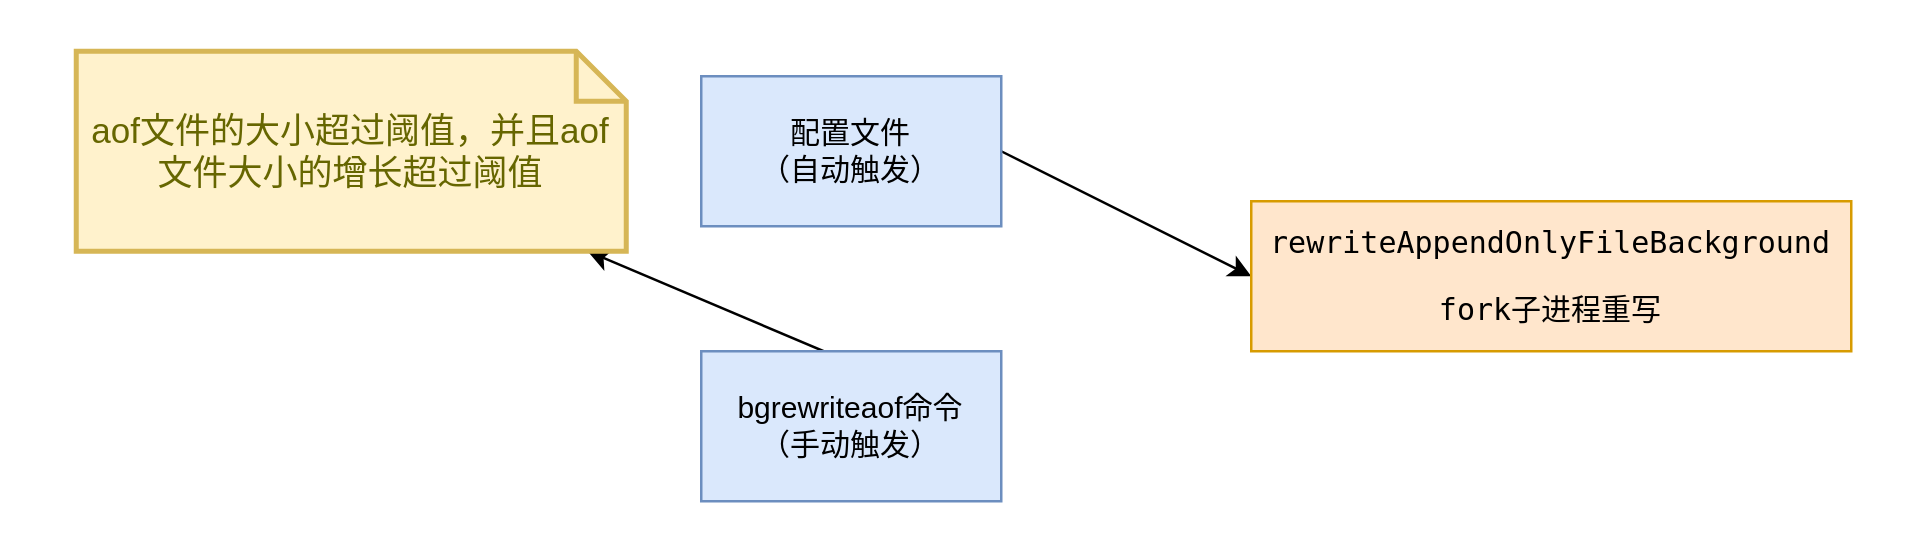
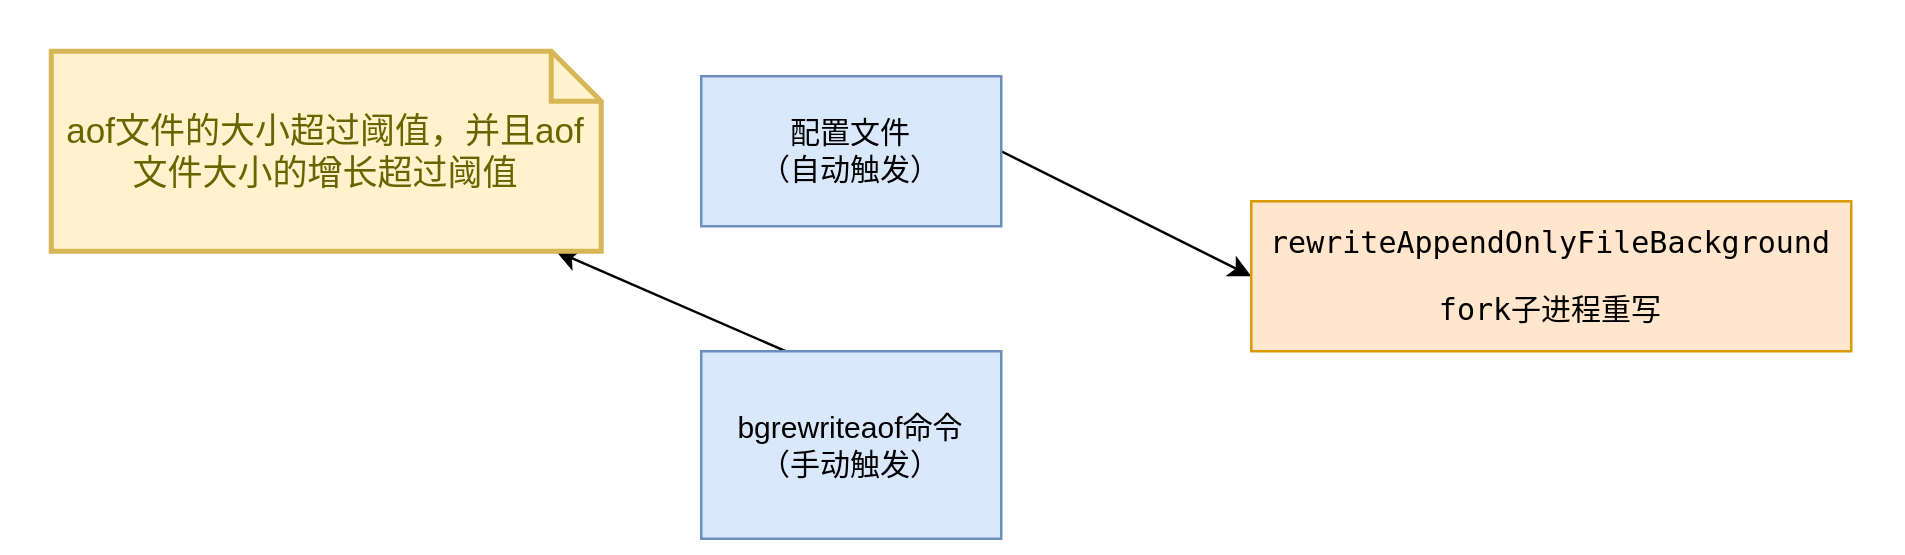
  <mxCell id="0" />
  <mxCell id="1" parent="0" />
  <mxCell id="2" style="edgeStyle=none;rounded=0;orthogonalLoop=1;jettySize=auto;html=1;exitX=1;exitY=0.5;exitDx=0;exitDy=0;" edge="1" parent="1" source="3" target="7"><mxGeometry relative="1" as="geometry" /></mxCell>
- <mxCell id="3" value="bgrewriteaof命令&lt;br&gt;（手动触发）" style="rounded=0;whiteSpace=wrap;html=1;fillColor=#dae8fc;strokeColor=#6c8ebf;" vertex="1" parent="1"><mxGeometry x="280" y="140" width="120" height="60" as="geometry" /></mxCell>
+ <mxCell id="3" value="bgrewriteaof命令&lt;br&gt;（手动触发）" style="rounded=0;whiteSpace=wrap;html=1;fillColor=#dae8fc;strokeColor=#6c8ebf;" vertex="1" parent="1"><mxGeometry x="280" y="140" width="120" height="75" as="geometry" /></mxCell>
  <mxCell id="4" style="edgeStyle=none;rounded=0;orthogonalLoop=1;jettySize=auto;html=1;exitX=1;exitY=0.5;exitDx=0;exitDy=0;entryX=0;entryY=0.5;entryDx=0;entryDy=0;" edge="1" parent="1" source="5" target="6"><mxGeometry relative="1" as="geometry" /></mxCell>
  <mxCell id="5" value="配置文件&lt;br&gt;（自动触发）" style="rounded=0;whiteSpace=wrap;html=1;fillColor=#dae8fc;strokeColor=#6c8ebf;" vertex="1" parent="1"><mxGeometry x="280" y="30" width="120" height="60" as="geometry" /></mxCell>
  <mxCell id="6" value="&lt;pre&gt;rewriteAppendOnlyFileBackground&lt;/pre&gt;&lt;pre&gt;fork子进程重写&lt;/pre&gt;" style="rounded=0;whiteSpace=wrap;html=1;fillColor=#ffe6cc;strokeColor=#d79b00;" vertex="1" parent="1"><mxGeometry x="500" y="80" width="240" height="60" as="geometry" /></mxCell>
- <mxCell id="7" value="aof文件的大小超过阈值，并且aof文件大小的增长超过阈值" style="shape=note;strokeWidth=2;fontSize=14;size=20;whiteSpace=wrap;html=1;fillColor=#fff2cc;strokeColor=#d6b656;fontColor=#666600;" vertex="1" parent="1"><mxGeometry x="30" y="20" width="220" height="80" as="geometry" /></mxCell>
+ <mxCell id="7" value="aof文件的大小超过阈值，并且aof文件大小的增长超过阈值" style="shape=note;strokeWidth=2;fontSize=14;size=20;whiteSpace=wrap;html=1;fillColor=#fff2cc;strokeColor=#d6b656;fontColor=#666600;" vertex="1" parent="1"><mxGeometry x="20" y="20" width="220" height="80" as="geometry" /></mxCell>
